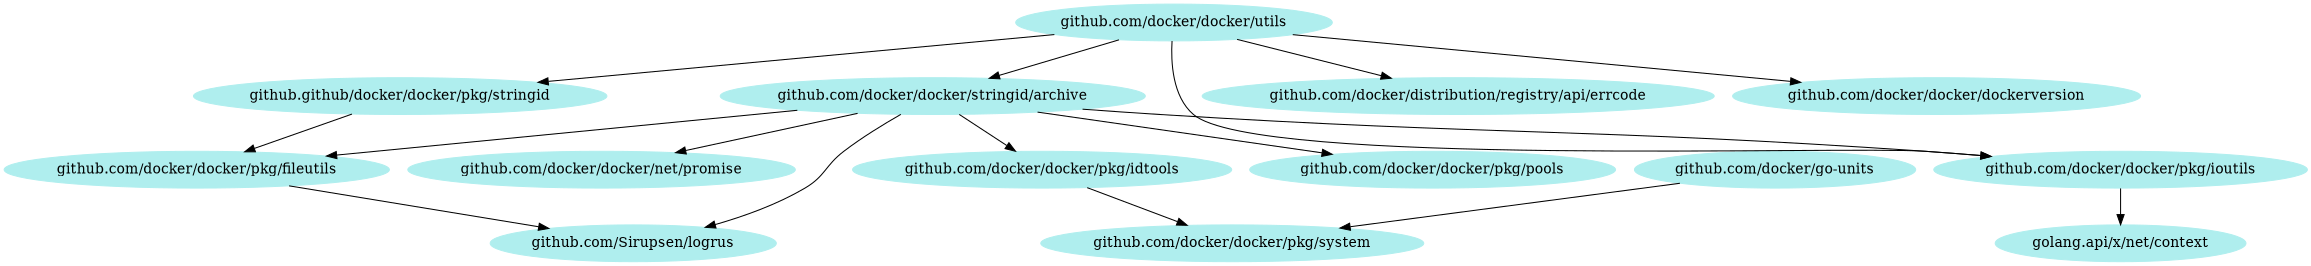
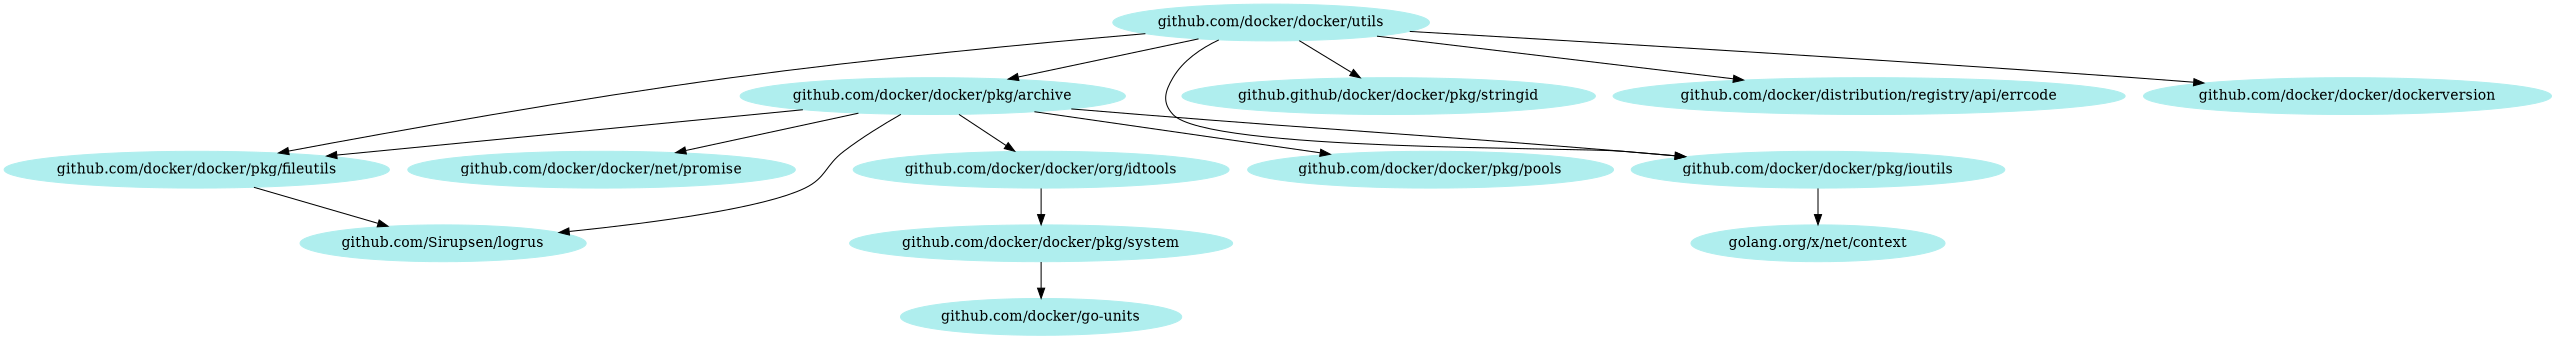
  digraph {
    node [color=paleturquoise style=filled]
    n1 [label="github.com/docker/docker/net/promise"]
-   n2 [label="github.com/docker/docker/stringid/archive"]
+   n2 [label="github.com/docker/docker/pkg/archive"]
    n3 [label="github.com/Sirupsen/logrus"]
    n4 [label="github.com/docker/docker/pkg/fileutils"]
-   n5 [label="github.com/docker/docker/pkg/idtools"]
+   n5 [label="github.com/docker/docker/org/idtools"]
    n6 [label="github.com/docker/docker/pkg/ioutils"]
    n7 [label="github.com/docker/docker/pkg/pools"]
    n8 [label="github.com/docker/docker/pkg/system"]
-   n9 [label="golang.api/x/net/context"]
+   n9 [label="golang.org/x/net/context"]
    n10 [label="github.com/docker/go-units"]
    n11 [label="github.github/docker/docker/pkg/stringid"]
    n12 [label="github.com/docker/distribution/registry/api/errcode"]
    n13 [label="github.com/docker/docker/dockerversion"]
    n14 [label="github.com/docker/docker/utils"]
    n2 -> n1
    n2 -> n3
    n2 -> n4
    n2 -> n5
    n2 -> n6
    n2 -> n7
    n4 -> n3
    n5 -> n8
    n6 -> n9
-   n10 -> n8
+   n8 -> n10
    n14 -> n2
-   n11 -> n4
+   n14 -> n4
    n14 -> n6
    n14 -> n11
    n14 -> n12
    n14 -> n13
  }
